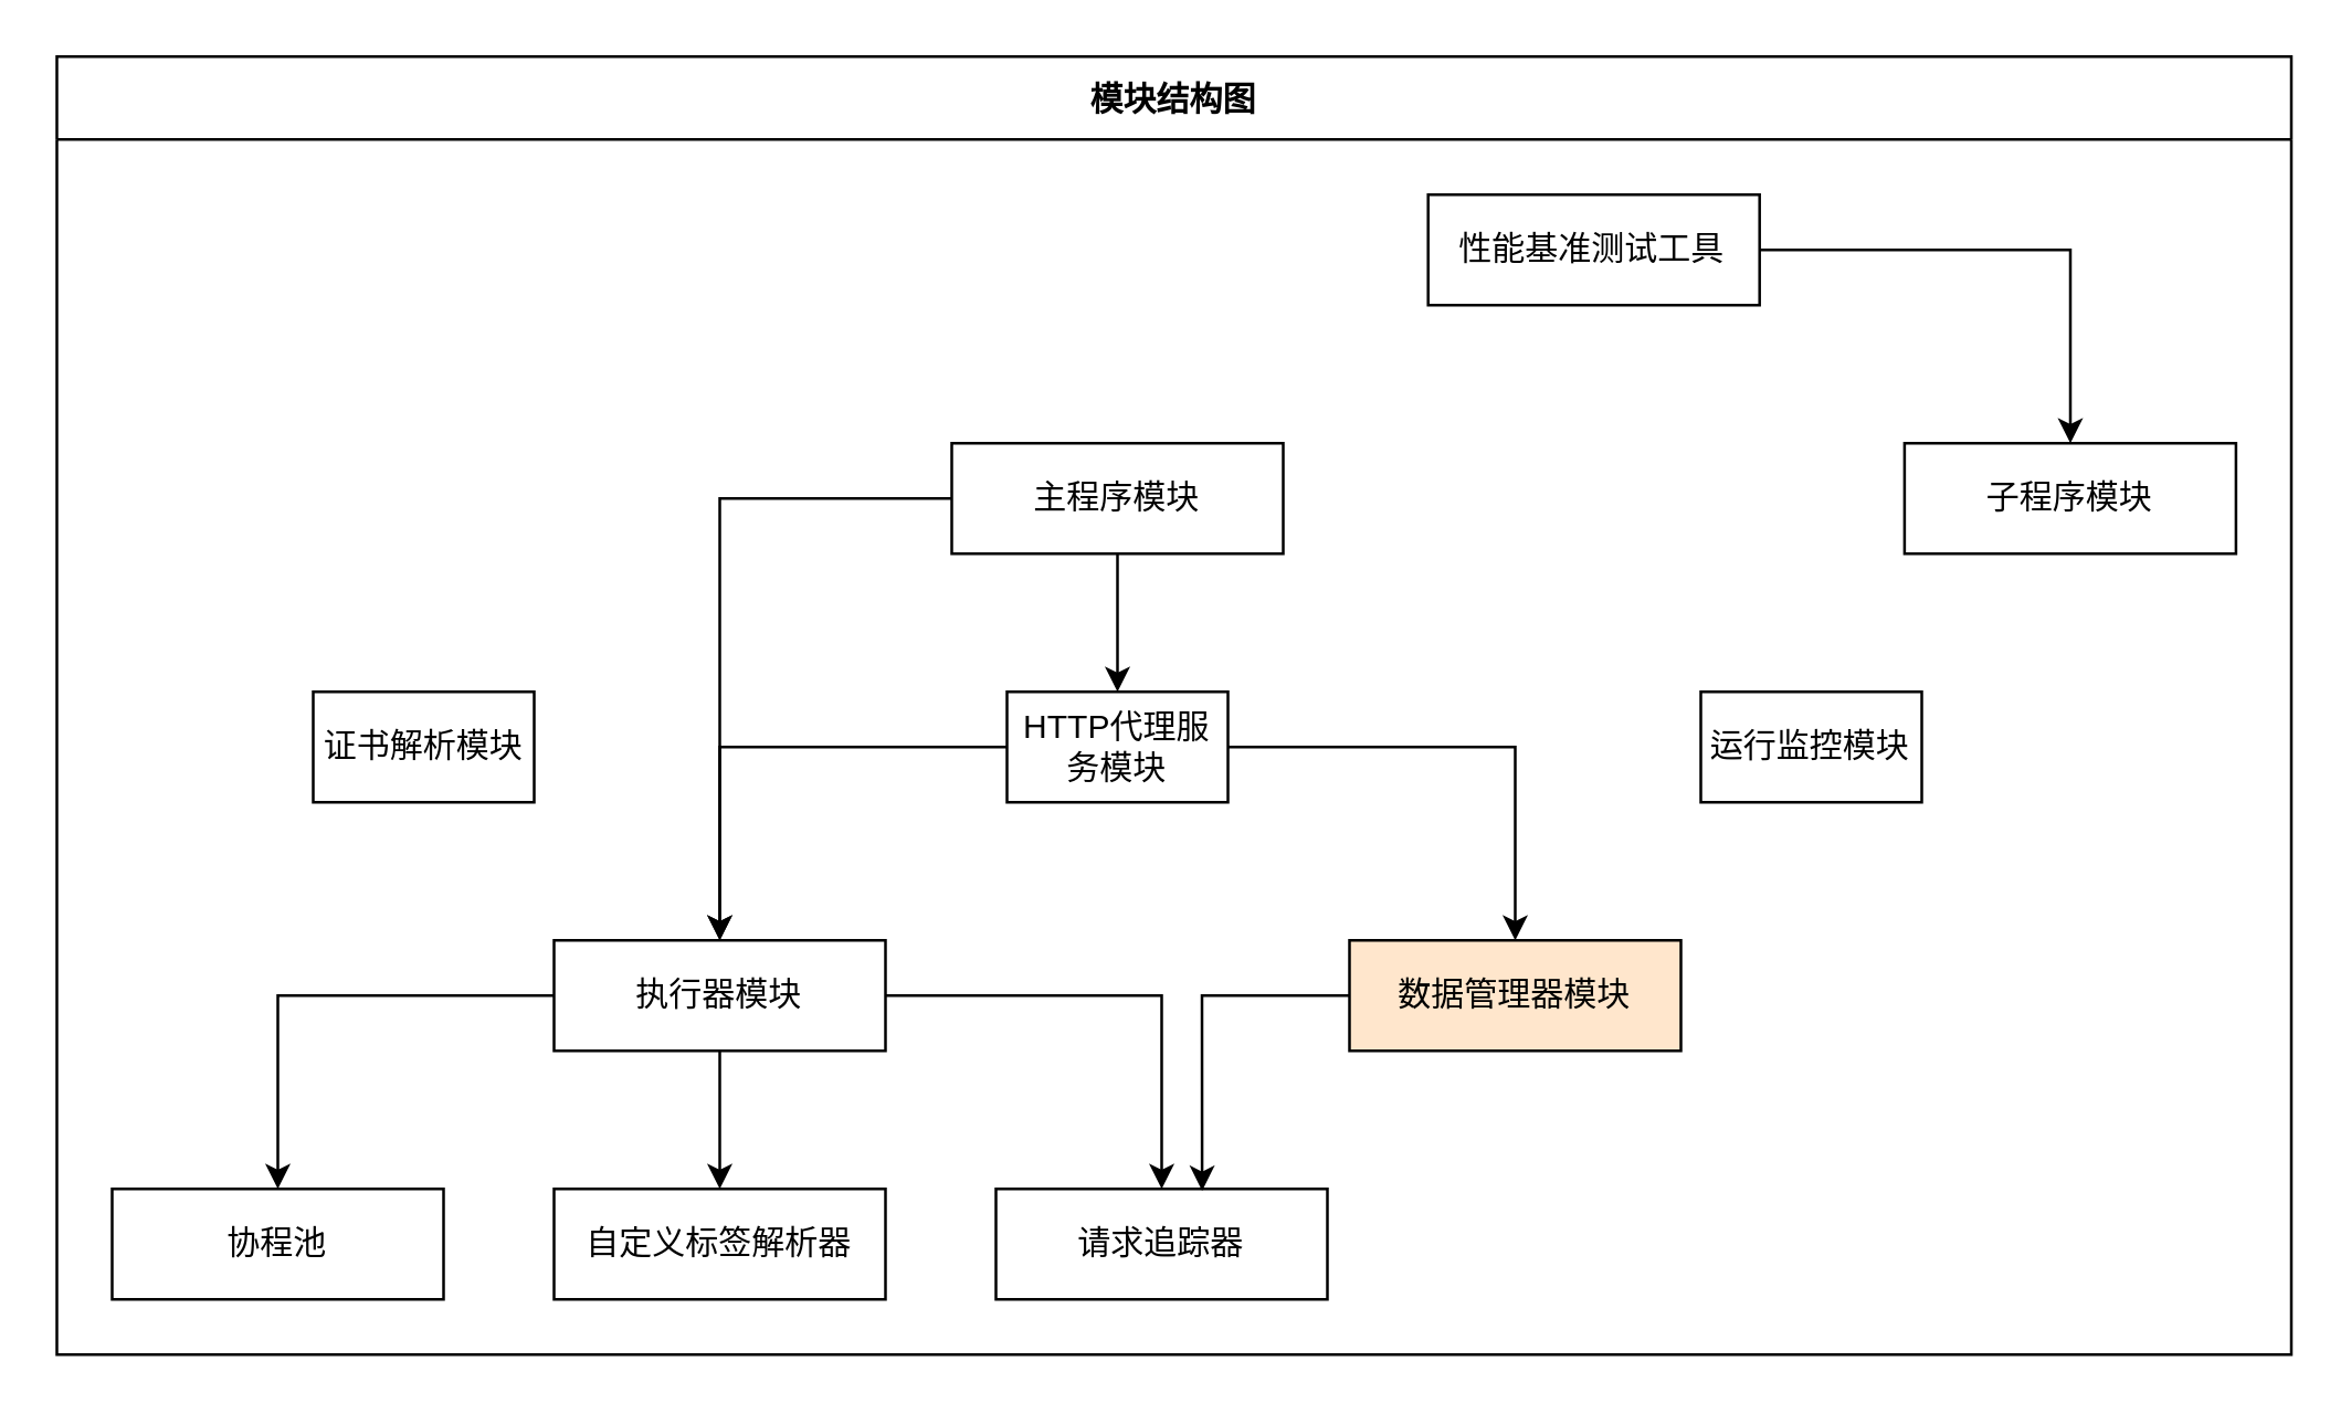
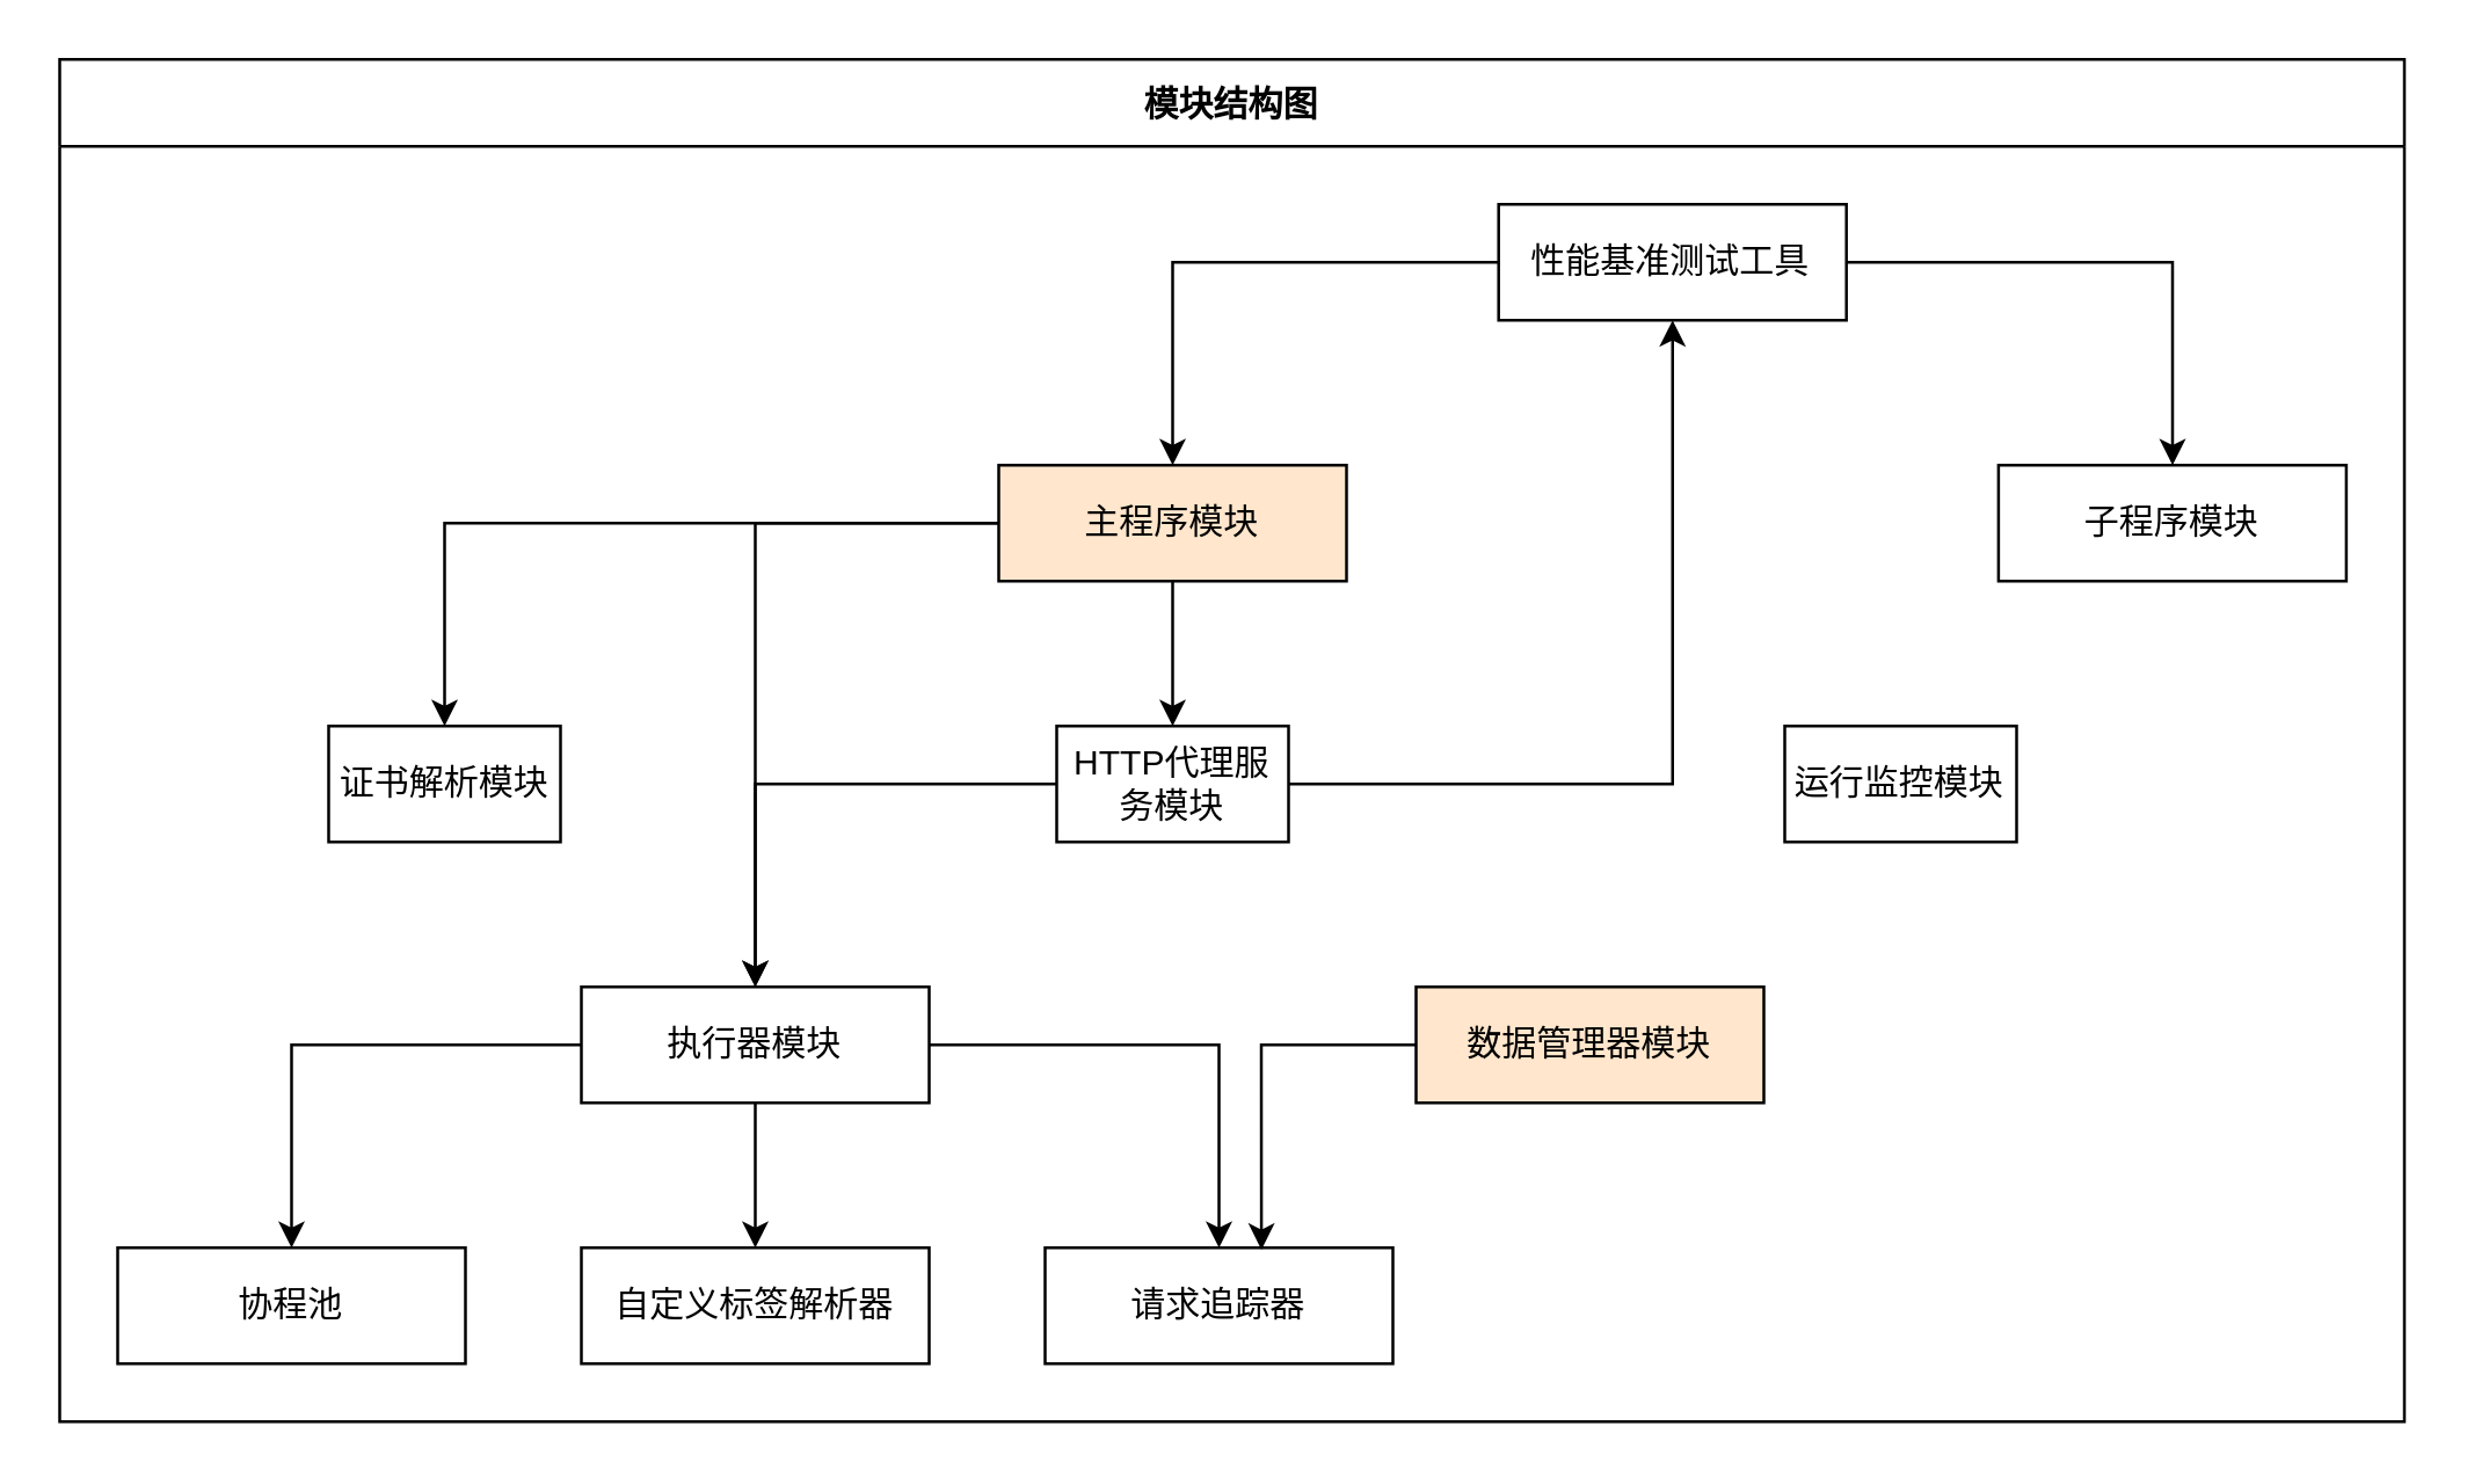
  <mxCell id="0" />
  <mxCell id="1" parent="0" />
  <mxCell id="2" value="模块结构图" style="swimlane;startSize=30;horizontal=1;childLayout=treeLayout;horizontalTree=0;resizable=0;containerType=tree;fontSize=12;" parent="1" vertex="1"><mxGeometry x="20" y="20" width="809" height="470" as="geometry" /></mxCell>
+ <mxCell id="3" style="edgeStyle=orthogonalEdgeStyle;rounded=0;orthogonalLoop=1;jettySize=auto;html=1;entryX=0.5;entryY=0;entryDx=0;entryDy=0;" parent="2" source="5" target="9" edge="1"><mxGeometry relative="1" as="geometry"><mxPoint x="-1944.36" y="130" as="targetPoint" /></mxGeometry></mxCell>
  <mxCell id="4" style="edgeStyle=orthogonalEdgeStyle;rounded=0;orthogonalLoop=1;jettySize=auto;html=1;" edge="1" parent="2" source="5" target="15"><mxGeometry relative="1" as="geometry" /></mxCell>
  <mxCell id="5" value="性能基准测试工具" style="whiteSpace=wrap;html=1;" parent="2" vertex="1"><mxGeometry x="496.48" y="50" width="120" height="40" as="geometry" /></mxCell>
+ <mxCell id="6" style="edgeStyle=orthogonalEdgeStyle;rounded=0;orthogonalLoop=1;jettySize=auto;html=1;entryX=0.5;entryY=0;entryDx=0;entryDy=0;" parent="2" source="9" target="10" edge="1"><mxGeometry relative="1" as="geometry" /></mxCell>
  <mxCell id="7" style="edgeStyle=orthogonalEdgeStyle;rounded=0;orthogonalLoop=1;jettySize=auto;html=1;" parent="2" source="9" target="14" edge="1"><mxGeometry relative="1" as="geometry" /></mxCell>
  <mxCell id="8" style="edgeStyle=orthogonalEdgeStyle;rounded=0;orthogonalLoop=1;jettySize=auto;html=1;" parent="2" source="9" target="19" edge="1"><mxGeometry relative="1" as="geometry" /></mxCell>
- <mxCell id="9" value="主程序模块" style="whiteSpace=wrap;html=1;" parent="2" vertex="1"><mxGeometry x="324" y="140" width="120" height="40" as="geometry" /></mxCell>
+ <mxCell id="9" value="主程序模块" style="whiteSpace=wrap;html=1;fillColor=#ffe6cc;" parent="2" vertex="1"><mxGeometry x="324" y="140" width="120" height="40" as="geometry" /></mxCell>
  <mxCell id="10" value="证书解析模块" style="whiteSpace=wrap;html=1;" parent="2" vertex="1"><mxGeometry x="92.8" y="230" width="80" height="40" as="geometry" /></mxCell>
  <mxCell id="11" value="运行监控模块" style="whiteSpace=wrap;html=1;" parent="2" vertex="1"><mxGeometry x="595.2" y="230" width="80" height="40" as="geometry" /></mxCell>
  <mxCell id="12" style="edgeStyle=orthogonalEdgeStyle;rounded=0;orthogonalLoop=1;jettySize=auto;html=1;entryX=0.5;entryY=0;entryDx=0;entryDy=0;" edge="1" parent="2" source="14" target="19"><mxGeometry relative="1" as="geometry" /></mxCell>
- <mxCell id="13" style="edgeStyle=orthogonalEdgeStyle;rounded=0;orthogonalLoop=1;jettySize=auto;html=1;" edge="1" parent="2" source="14" target="20"><mxGeometry relative="1" as="geometry" /></mxCell>
+ <mxCell id="13" style="edgeStyle=orthogonalEdgeStyle;rounded=0;orthogonalLoop=1;jettySize=auto;html=1;" edge="1" parent="2" source="14" target="5"><mxGeometry relative="1" as="geometry" /></mxCell>
  <mxCell id="14" value="HTTP代理服务模块" style="whiteSpace=wrap;html=1;" parent="2" vertex="1"><mxGeometry x="344" y="230" width="80" height="40" as="geometry" /></mxCell>
  <mxCell id="15" value="子程序模块" style="whiteSpace=wrap;html=1;" vertex="1" parent="2"><mxGeometry x="668.96" y="140" width="120" height="40" as="geometry" /></mxCell>
  <mxCell id="16" style="edgeStyle=orthogonalEdgeStyle;rounded=0;orthogonalLoop=1;jettySize=auto;html=1;entryX=0.5;entryY=0;entryDx=0;entryDy=0;" edge="1" parent="2" source="19" target="22"><mxGeometry relative="1" as="geometry" /></mxCell>
  <mxCell id="17" style="edgeStyle=orthogonalEdgeStyle;rounded=0;orthogonalLoop=1;jettySize=auto;html=1;" edge="1" parent="2" source="19" target="21"><mxGeometry relative="1" as="geometry" /></mxCell>
  <mxCell id="18" style="edgeStyle=orthogonalEdgeStyle;rounded=0;orthogonalLoop=1;jettySize=auto;html=1;entryX=0.5;entryY=0;entryDx=0;entryDy=0;" edge="1" parent="2" source="19" target="23"><mxGeometry relative="1" as="geometry" /></mxCell>
  <mxCell id="19" value="执行器模块" style="whiteSpace=wrap;html=1;" vertex="1" parent="2"><mxGeometry x="180" y="320" width="120" height="40" as="geometry" /></mxCell>
  <mxCell id="20" value="数据管理器模块" style="whiteSpace=wrap;html=1;fillColor=#ffe6cc;" vertex="1" parent="2"><mxGeometry x="468" y="320" width="120" height="40" as="geometry" /></mxCell>
  <mxCell id="21" value="自定义标签解析器" style="whiteSpace=wrap;html=1;" vertex="1" parent="2"><mxGeometry x="180" y="410" width="120" height="40" as="geometry" /></mxCell>
  <mxCell id="22" value="协程池" style="whiteSpace=wrap;html=1;" vertex="1" parent="2"><mxGeometry x="20" y="410" width="120" height="40" as="geometry" /></mxCell>
  <mxCell id="23" value="请求追踪器" style="whiteSpace=wrap;html=1;" vertex="1" parent="2"><mxGeometry x="340" y="410" width="120" height="40" as="geometry" /></mxCell>
  <mxCell id="24" style="edgeStyle=orthogonalEdgeStyle;rounded=0;orthogonalLoop=1;jettySize=auto;html=1;entryX=0.622;entryY=0.017;entryDx=0;entryDy=0;entryPerimeter=0;" edge="1" parent="2" source="20" target="23"><mxGeometry relative="1" as="geometry" /></mxCell>
